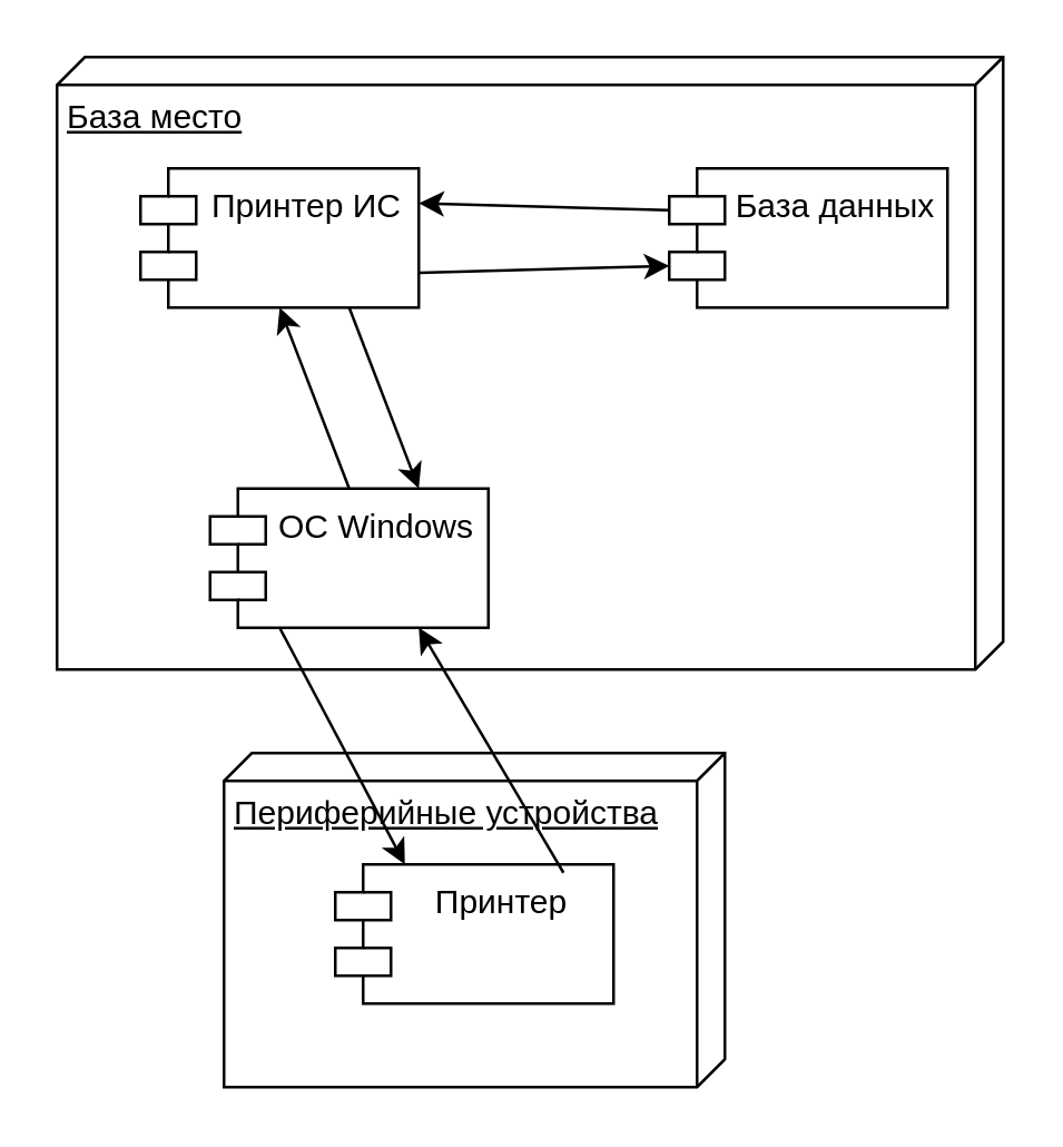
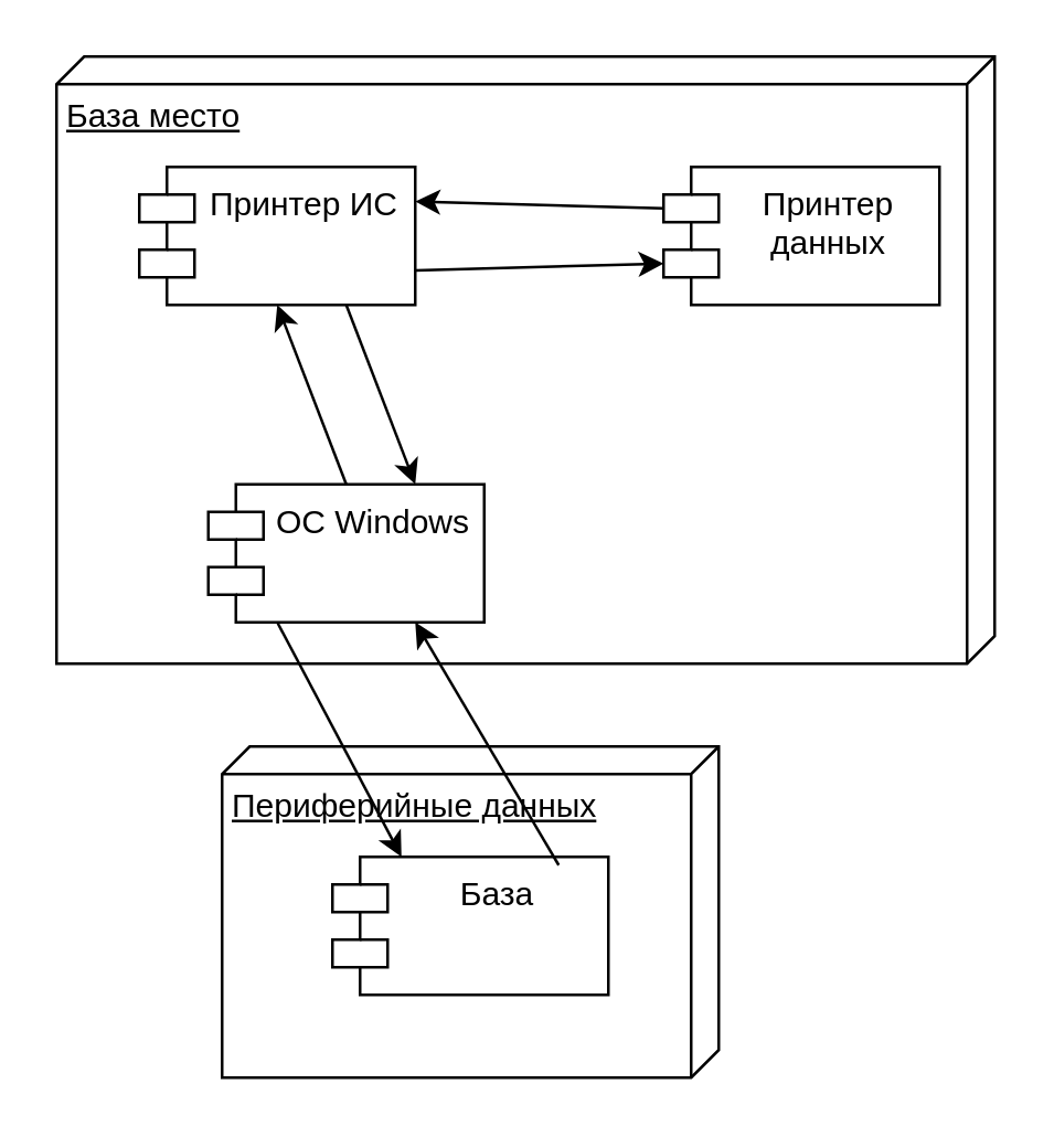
  <mxCell id="0" />
  <mxCell id="1" parent="0" />
  <mxCell id="2" value="База место" style="verticalAlign=top;align=left;spacingTop=8;spacingLeft=2;spacingRight=12;shape=cube;size=10;direction=south;fontStyle=4;html=1;whiteSpace=wrap;" parent="1" vertex="1"><mxGeometry x="20" y="20" width="340" height="220" as="geometry" /></mxCell>
  <mxCell id="3" value="" style="group" parent="1" vertex="1" connectable="0"><mxGeometry x="80" y="270" width="180" height="120" as="geometry" /></mxCell>
- <mxCell id="4" value="Периферийные устройства" style="verticalAlign=top;align=left;spacingTop=8;spacingLeft=2;spacingRight=12;shape=cube;size=10;direction=south;fontStyle=4;html=1;whiteSpace=wrap;movable=1;resizable=1;rotatable=1;deletable=1;editable=1;locked=0;connectable=1;" parent="3" vertex="1"><mxGeometry width="180" height="120" as="geometry" /></mxCell>
- <mxCell id="5" value="Принтер" style="shape=module;align=left;spacingLeft=20;align=center;verticalAlign=top;whiteSpace=wrap;html=1;movable=1;resizable=1;rotatable=1;deletable=1;editable=1;locked=0;connectable=1;" parent="3" vertex="1"><mxGeometry x="40" y="40" width="100" height="50" as="geometry" /></mxCell>
+ <mxCell id="4" value="Периферийные данных" style="verticalAlign=top;align=left;spacingTop=8;spacingLeft=2;spacingRight=12;shape=cube;size=10;direction=south;fontStyle=4;html=1;whiteSpace=wrap;movable=1;resizable=1;rotatable=1;deletable=1;editable=1;locked=0;connectable=1;" parent="3" vertex="1"><mxGeometry width="180" height="120" as="geometry" /></mxCell>
+ <mxCell id="5" value="База" style="shape=module;align=left;spacingLeft=20;align=center;verticalAlign=top;whiteSpace=wrap;html=1;movable=1;resizable=1;rotatable=1;deletable=1;editable=1;locked=0;connectable=1;" parent="3" vertex="1"><mxGeometry x="40" y="40" width="100" height="50" as="geometry" /></mxCell>
  <mxCell id="6" value="ОС Windows" style="shape=module;align=left;spacingLeft=20;align=center;verticalAlign=top;whiteSpace=wrap;html=1;" parent="1" vertex="1"><mxGeometry x="75" y="175" width="100" height="50" as="geometry" /></mxCell>
  <mxCell id="7" value="Принтер ИС" style="shape=module;align=left;spacingLeft=20;align=center;verticalAlign=top;whiteSpace=wrap;html=1;" parent="1" vertex="1"><mxGeometry x="50" y="60" width="100" height="50" as="geometry" /></mxCell>
- <mxCell id="8" value="База данных" style="shape=module;align=left;spacingLeft=20;align=center;verticalAlign=top;whiteSpace=wrap;html=1;" parent="1" vertex="1"><mxGeometry x="240" y="60" width="100" height="50" as="geometry" /></mxCell>
+ <mxCell id="8" value="Принтер данных" style="shape=module;align=left;spacingLeft=20;align=center;verticalAlign=top;whiteSpace=wrap;html=1;" parent="1" vertex="1"><mxGeometry x="240" y="60" width="100" height="50" as="geometry" /></mxCell>
  <mxCell id="9" value="" style="endArrow=classic;html=1;rounded=0;exitX=0.25;exitY=1;exitDx=0;exitDy=0;entryX=0.25;entryY=0;entryDx=0;entryDy=0;" parent="1" source="6" target="5" edge="1"><mxGeometry width="50" height="50" relative="1" as="geometry"><mxPoint x="400" y="460" as="sourcePoint" /><mxPoint x="450" y="410" as="targetPoint" /></mxGeometry></mxCell>
  <mxCell id="10" value="" style="endArrow=classic;html=1;rounded=0;exitX=0.82;exitY=0.06;exitDx=0;exitDy=0;exitPerimeter=0;entryX=0.75;entryY=1;entryDx=0;entryDy=0;" parent="1" source="5" target="6" edge="1"><mxGeometry width="50" height="50" relative="1" as="geometry"><mxPoint x="420" y="480" as="sourcePoint" /><mxPoint x="100" y="220" as="targetPoint" /></mxGeometry></mxCell>
  <mxCell id="11" value="" style="endArrow=classic;html=1;rounded=0;exitX=0.5;exitY=0;exitDx=0;exitDy=0;entryX=0.5;entryY=1;entryDx=0;entryDy=0;" parent="1" source="6" target="7" edge="1"><mxGeometry width="50" height="50" relative="1" as="geometry"><mxPoint x="660" y="360" as="sourcePoint" /><mxPoint x="710" y="310" as="targetPoint" /></mxGeometry></mxCell>
  <mxCell id="12" value="" style="endArrow=classic;html=1;rounded=0;entryX=0.75;entryY=0;entryDx=0;entryDy=0;exitX=0.75;exitY=1;exitDx=0;exitDy=0;" parent="1" source="7" target="6" edge="1"><mxGeometry width="50" height="50" relative="1" as="geometry"><mxPoint x="660" y="360" as="sourcePoint" /><mxPoint x="710" y="310" as="targetPoint" /></mxGeometry></mxCell>
  <mxCell id="13" value="" style="endArrow=classic;html=1;rounded=0;exitX=0;exitY=0;exitDx=0;exitDy=15;entryX=1;entryY=0.25;entryDx=0;entryDy=0;exitPerimeter=0;" parent="1" source="8" target="7" edge="1"><mxGeometry width="50" height="50" relative="1" as="geometry"><mxPoint x="660" y="360" as="sourcePoint" /><mxPoint x="710" y="310" as="targetPoint" /></mxGeometry></mxCell>
  <mxCell id="14" value="" style="endArrow=classic;html=1;rounded=0;exitX=1;exitY=0.75;exitDx=0;exitDy=0;entryX=0;entryY=0;entryDx=0;entryDy=35;entryPerimeter=0;" parent="1" source="7" target="8" edge="1"><mxGeometry width="50" height="50" relative="1" as="geometry"><mxPoint x="485" y="330" as="sourcePoint" /><mxPoint x="575" y="290" as="targetPoint" /></mxGeometry></mxCell>
